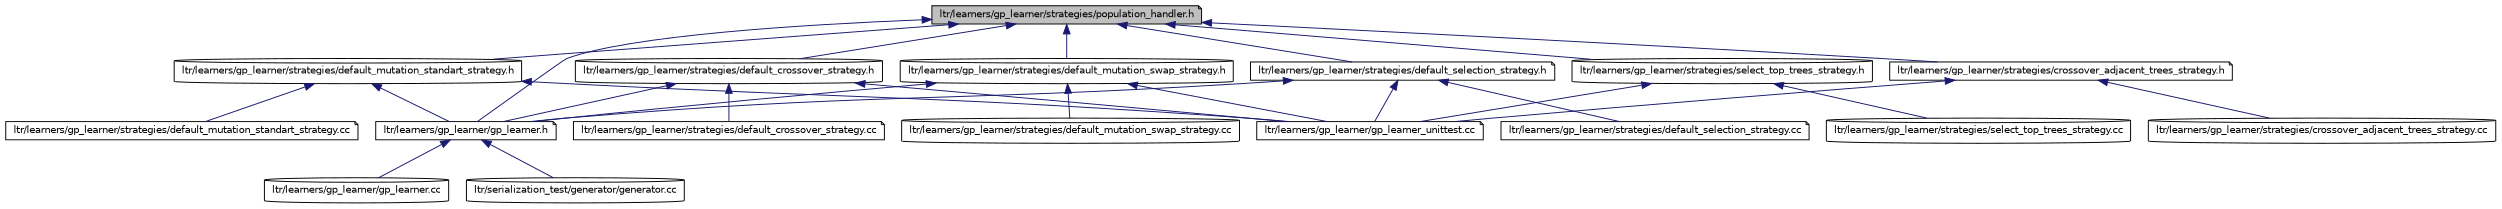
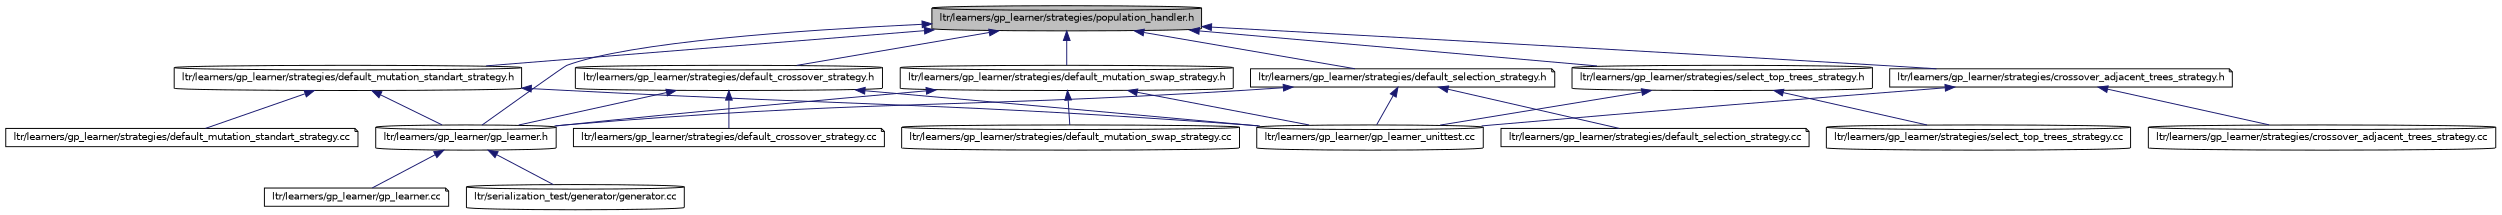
  digraph {
    node [color=black fillcolor=white fontname=Helvetica fontsize=10 shape=cylinder style=filled]
    edge [color=midnightblue dir=back fontname=Helvetica fontsize=10 labelfontname=Helvetica labelfontsize=10 style=solid]
-   n1 [fillcolor=grey75 fontcolor=black height=0.2 label="ltr/learners/gp_learner/strategies/population_handler.h" shape=note width=0.4]
-   n2 [height=0.2 label="ltr/learners/gp_learner/gp_learner.h" shape=note width=0.4]
+   n1 [fillcolor=grey75 fontcolor=black height=0.2 label="ltr/learners/gp_learner/strategies/population_handler.h" width=0.4]
+   n2 [height=0.2 label="ltr/learners/gp_learner/gp_learner.h" width=0.4]
    n3 [height=0.2 label="ltr/learners/gp_learner/strategies/default_selection_strategy.h" shape=note width=0.4]
    n4 [height=0.2 label="ltr/learners/gp_learner/strategies/default_crossover_strategy.h" width=0.4]
    n5 [height=0.2 label="ltr/learners/gp_learner/strategies/default_mutation_standart_strategy.h" width=0.4]
    n6 [height=0.2 label="ltr/learners/gp_learner/strategies/default_mutation_swap_strategy.h" width=0.4]
    n7 [height=0.2 label="ltr/learners/gp_learner/strategies/select_top_trees_strategy.h" width=0.4]
    n8 [height=0.2 label="ltr/learners/gp_learner/strategies/crossover_adjacent_trees_strategy.h" shape=note width=0.4]
-   n9 [height=0.2 label="ltr/learners/gp_learner/gp_learner.cc" width=0.4]
+   n9 [height=0.2 label="ltr/learners/gp_learner/gp_learner.cc" shape=note width=0.4]
    n10 [height=0.2 label="ltr/serialization_test/generator/generator.cc" width=0.4]
-   n11 [height=0.2 label="ltr/learners/gp_learner/gp_learner_unittest.cc" shape=note width=0.4]
+   n11 [height=0.2 label="ltr/learners/gp_learner/gp_learner_unittest.cc" width=0.4]
    n12 [height=0.2 label="ltr/learners/gp_learner/strategies/default_selection_strategy.cc" shape=note width=0.4]
    n13 [height=0.2 label="ltr/learners/gp_learner/strategies/default_crossover_strategy.cc" shape=note width=0.4]
    n14 [height=0.2 label="ltr/learners/gp_learner/strategies/default_mutation_standart_strategy.cc" shape=note width=0.4]
    n15 [height=0.2 label="ltr/learners/gp_learner/strategies/default_mutation_swap_strategy.cc" width=0.4]
    n16 [height=0.2 label="ltr/learners/gp_learner/strategies/select_top_trees_strategy.cc" width=0.4]
    n17 [height=0.2 label="ltr/learners/gp_learner/strategies/crossover_adjacent_trees_strategy.cc" width=0.4]
    n1 -> n2
    n1 -> n3
    n1 -> n4
    n1 -> n5
    n1 -> n6
    n1 -> n7
    n1 -> n8
    n2 -> n9
    n2 -> n10
    n3 -> n2
    n3 -> n11
    n3 -> n12
    n4 -> n2
    n4 -> n11
    n4 -> n13
    n5 -> n2
    n5 -> n11
    n5 -> n14
    n6 -> n2
    n6 -> n11
    n6 -> n15
    n7 -> n11
    n7 -> n16
    n8 -> n11
    n8 -> n17
  }
